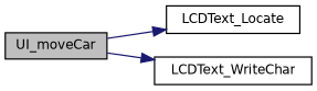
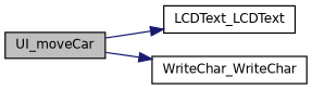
  digraph {
    rankdir=LR
    node [color=black fillcolor=white fontname=Helvetica fontsize=10 shape=record style=filled]
    edge [color=midnightblue fontname=Helvetica fontsize=10 labelfontname=Helvetica labelfontsize=10 style=solid]
    n1 [fillcolor=grey75 fontcolor=black height=0.2 label=UI_moveCar width=0.4]
-   n2 [height=0.2 label=LCDText_Locate width=0.4]
-   n3 [height=0.2 label=LCDText_WriteChar width=0.4]
+   n2 [height=0.2 label=LCDText_LCDText width=0.4]
+   n3 [height=0.2 label=WriteChar_WriteChar width=0.4]
    n1 -> n2
    n1 -> n3
  }
